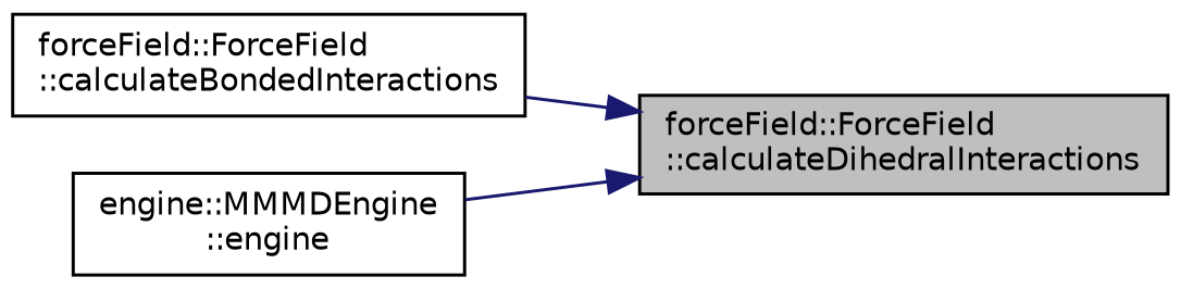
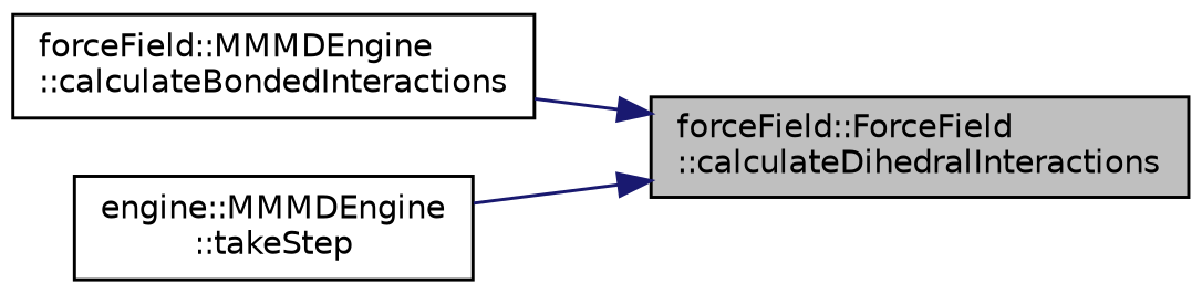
  digraph {
    rankdir=RL
    node [color=black fillcolor=white fontname=Helvetica fontsize=10 shape=record style=filled]
    edge [color=midnightblue dir=back fontname=Helvetica fontsize=10 labelfontname=Helvetica labelfontsize=10 style=solid]
    n1 [fillcolor=grey75 fontcolor=black height=0.2 label="forceField::ForceField\l::calculateDihedralInteractions" width=0.4]
-   n2 [height=0.2 label="forceField::ForceField\l::calculateBondedInteractions" width=0.4]
-   n3 [height=0.2 label="engine::MMMDEngine\l::engine" width=0.4]
+   n2 [height=0.2 label="forceField::MMMDEngine\l::calculateBondedInteractions" width=0.4]
+   n3 [height=0.2 label="engine::MMMDEngine\l::takeStep" width=0.4]
    n1 -> n2
    n1 -> n3
  }
